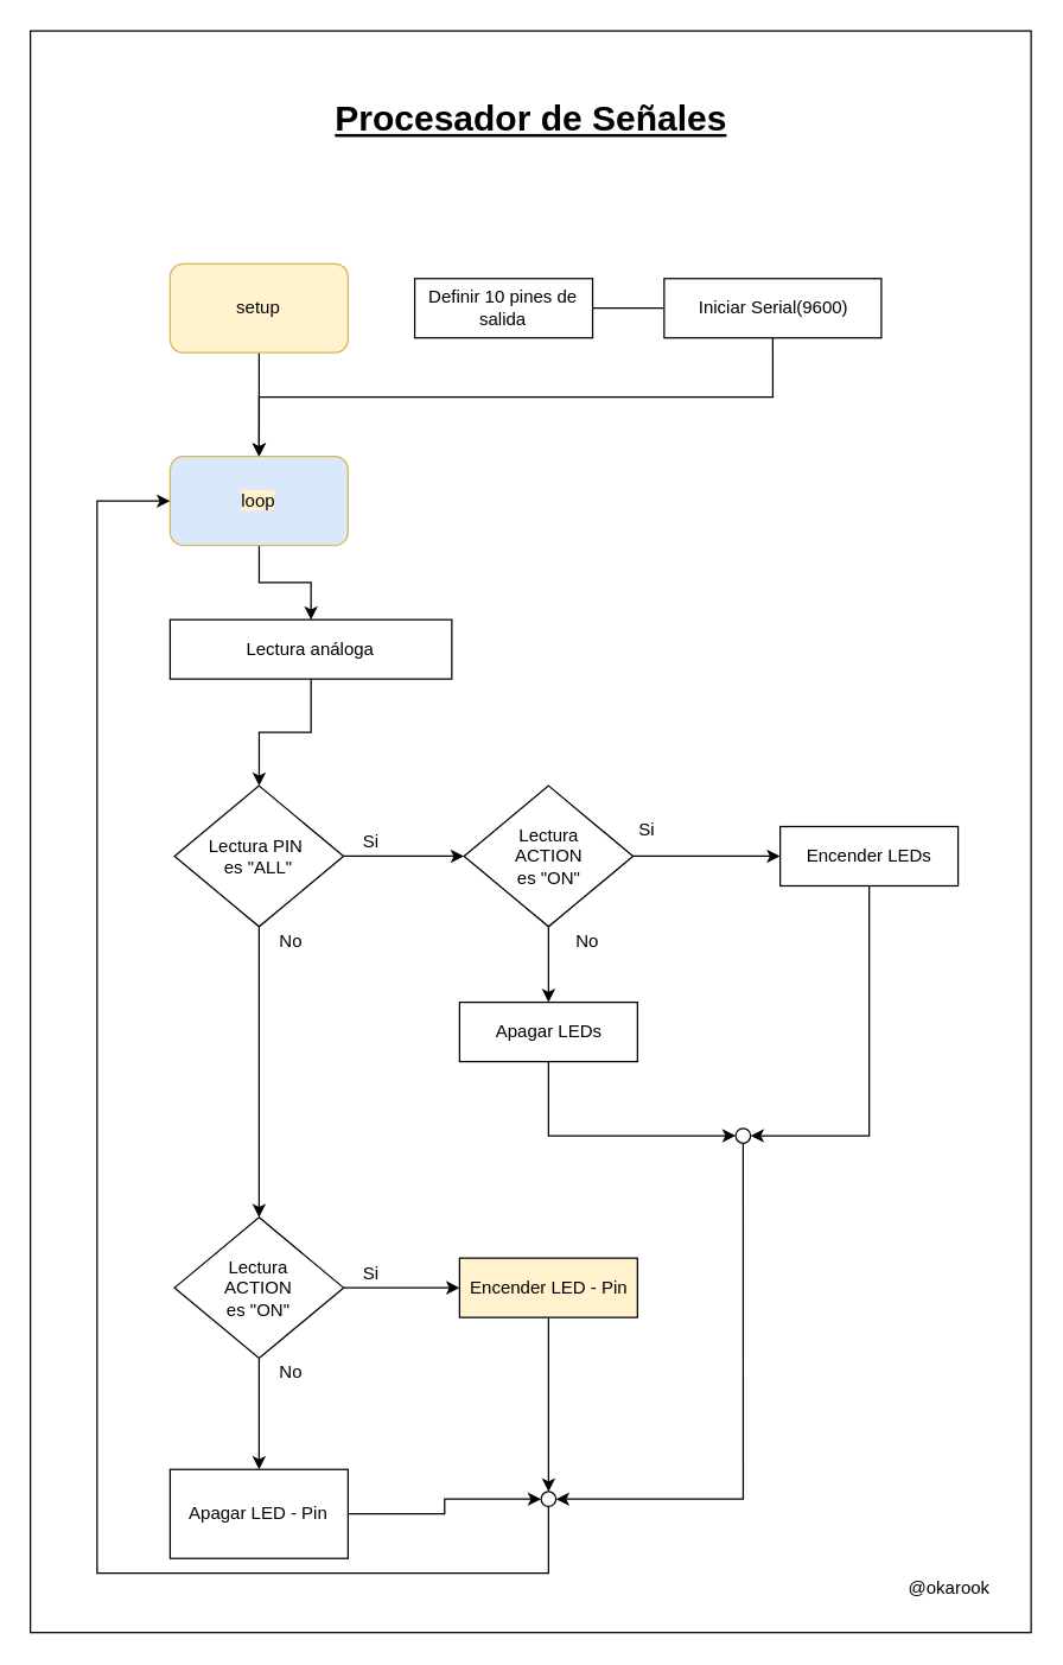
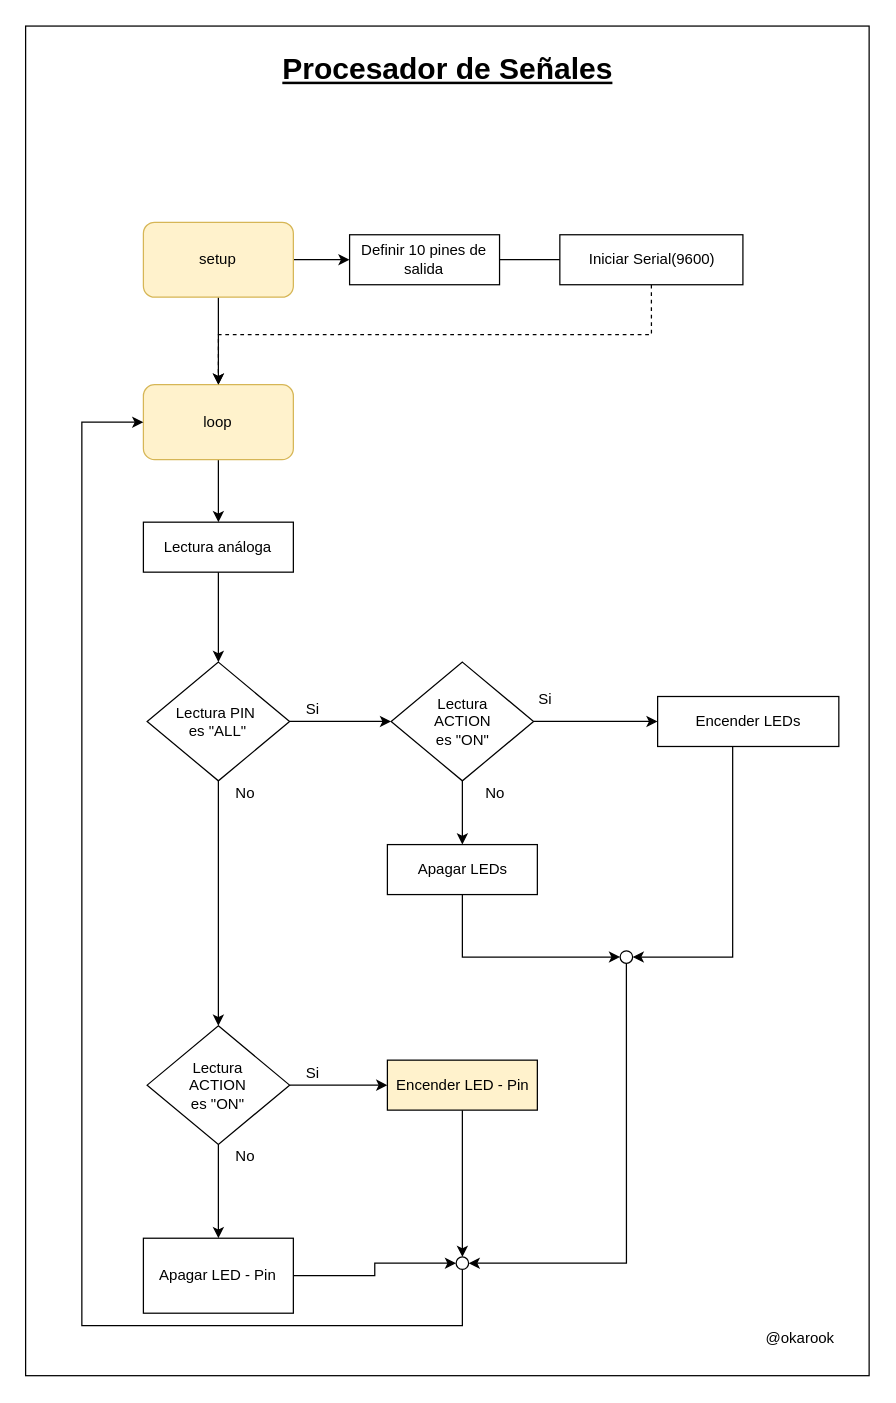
  <mxCell id="0" />
  <mxCell id="1" parent="0" />
  <mxCell id="2" value="" style="rounded=0;whiteSpace=wrap;html=1;" parent="1" vertex="1"><mxGeometry x="20" y="20" width="675" height="1080" as="geometry" /></mxCell>
+ <mxCell id="3" style="edgeStyle=orthogonalEdgeStyle;rounded=0;orthogonalLoop=1;jettySize=auto;html=1;" parent="1" source="5" target="10" edge="1"><mxGeometry relative="1" as="geometry"><mxPoint x="174.25" y="277" as="targetPoint" /></mxGeometry></mxCell>
  <mxCell id="4" style="edgeStyle=orthogonalEdgeStyle;rounded=0;orthogonalLoop=1;jettySize=auto;html=1;entryX=0.5;entryY=0;entryDx=0;entryDy=0;" parent="1" source="5" target="7" edge="1"><mxGeometry relative="1" as="geometry" /></mxCell>
  <mxCell id="5" value="&lt;font color=&quot;#030303&quot;&gt;setup&lt;/font&gt;" style="rounded=1;whiteSpace=wrap;html=1;fillColor=#fff2cc;strokeColor=#d6b656;" parent="1" vertex="1"><mxGeometry x="114.25" y="177" width="120" height="60" as="geometry" /></mxCell>
  <mxCell id="6" style="edgeStyle=orthogonalEdgeStyle;rounded=0;orthogonalLoop=1;jettySize=auto;html=1;entryX=0.5;entryY=0;entryDx=0;entryDy=0;" parent="1" source="7" target="24" edge="1"><mxGeometry relative="1" as="geometry" /></mxCell>
- <mxCell id="7" value="&lt;span style=&quot;background-color: rgb(255 , 242 , 204)&quot;&gt;&lt;font color=&quot;#030303&quot;&gt;loop&lt;/font&gt;&lt;/span&gt;" style="rounded=1;whiteSpace=wrap;html=1;fillColor=#dae8fc;strokeColor=#d6b656;" parent="1" vertex="1"><mxGeometry x="114.25" y="307" width="120" height="60" as="geometry" /></mxCell>
- <mxCell id="8" style="edgeStyle=orthogonalEdgeStyle;rounded=0;orthogonalLoop=1;jettySize=auto;html=1;entryX=0.5;entryY=0;entryDx=0;entryDy=0;exitX=0.5;exitY=1;exitDx=0;exitDy=0;" parent="1" source="11" target="7" edge="1"><mxGeometry relative="1" as="geometry"><mxPoint x="685.75" y="227" as="sourcePoint" /><Array as="points"><mxPoint x="520.75" y="267" /><mxPoint x="174.75" y="267" /></Array></mxGeometry></mxCell>
+ <mxCell id="7" value="&lt;span style=&quot;background-color: rgb(255 , 242 , 204)&quot;&gt;&lt;font color=&quot;#030303&quot;&gt;loop&lt;/font&gt;&lt;/span&gt;" style="rounded=1;whiteSpace=wrap;html=1;fillColor=#fff2cc;strokeColor=#d6b656;" parent="1" vertex="1"><mxGeometry x="114.25" y="307" width="120" height="60" as="geometry" /></mxCell>
+ <mxCell id="8" style="edgeStyle=orthogonalEdgeStyle;rounded=0;orthogonalLoop=1;jettySize=auto;html=1;entryX=0.5;entryY=0;entryDx=0;entryDy=0;exitX=0.5;exitY=1;exitDx=0;exitDy=0;dashed=1;" parent="1" source="11" target="7" edge="1"><mxGeometry relative="1" as="geometry"><mxPoint x="685.75" y="227" as="sourcePoint" /><Array as="points"><mxPoint x="520.75" y="267" /><mxPoint x="174.75" y="267" /></Array></mxGeometry></mxCell>
  <mxCell id="9" value="" style="edgeStyle=orthogonalEdgeStyle;rounded=0;orthogonalLoop=1;jettySize=auto;html=1;endArrow=none;" parent="1" source="10" target="11" edge="1"><mxGeometry relative="1" as="geometry" /></mxCell>
  <mxCell id="10" value="Definir 10 pines de salida" style="rounded=0;whiteSpace=wrap;html=1;" parent="1" vertex="1"><mxGeometry x="279.25" y="187" width="120" height="40" as="geometry" /></mxCell>
  <mxCell id="11" value="Iniciar Serial(9600)" style="rounded=0;whiteSpace=wrap;html=1;" parent="1" vertex="1"><mxGeometry x="447.5" y="187" width="146.5" height="40" as="geometry" /></mxCell>
  <mxCell id="12" value="" style="edgeStyle=orthogonalEdgeStyle;rounded=0;orthogonalLoop=1;jettySize=auto;html=1;" parent="1" edge="1"><mxGeometry relative="1" as="geometry"><mxPoint x="263.5" y="420" as="sourcePoint" /></mxGeometry></mxCell>
- <mxCell id="13" value="&lt;span style=&quot;font-size: 24px&quot;&gt;&lt;b&gt;&lt;u&gt;Procesador de Señales&lt;/u&gt;&lt;/b&gt;&lt;/span&gt;" style="text;html=1;strokeColor=none;fillColor=none;align=center;verticalAlign=middle;whiteSpace=wrap;rounded=0;" parent="1" vertex="1"><mxGeometry x="203.75" y="50" width="307.5" height="60" as="geometry" /></mxCell>
+ <mxCell id="13" value="&lt;span style=&quot;font-size: 24px&quot;&gt;&lt;b&gt;&lt;u&gt;Procesador de Señales&lt;/u&gt;&lt;/b&gt;&lt;/span&gt;" style="text;html=1;strokeColor=none;fillColor=none;align=center;verticalAlign=middle;whiteSpace=wrap;rounded=0;" parent="1" vertex="1"><mxGeometry x="203.75" y="25" width="307.5" height="60" as="geometry" /></mxCell>
  <mxCell id="14" value="@okarook" style="text;html=1;strokeColor=none;fillColor=none;align=center;verticalAlign=middle;whiteSpace=wrap;rounded=0;" parent="1" vertex="1"><mxGeometry x="615" y="1060" width="50" height="20" as="geometry" /></mxCell>
  <mxCell id="15" style="edgeStyle=orthogonalEdgeStyle;rounded=0;orthogonalLoop=1;jettySize=auto;html=1;entryX=0;entryY=0.5;entryDx=0;entryDy=0;" parent="1" edge="1"><mxGeometry relative="1" as="geometry"><mxPoint x="519" y="777.5" as="sourcePoint" /></mxGeometry></mxCell>
  <mxCell id="16" style="edgeStyle=orthogonalEdgeStyle;rounded=0;orthogonalLoop=1;jettySize=auto;html=1;entryX=0;entryY=0.5;entryDx=0;entryDy=0;" parent="1" edge="1"><mxGeometry relative="1" as="geometry"><mxPoint x="355" y="777.5" as="sourcePoint" /></mxGeometry></mxCell>
  <mxCell id="17" style="edgeStyle=orthogonalEdgeStyle;rounded=0;orthogonalLoop=1;jettySize=auto;html=1;entryX=0.5;entryY=0;entryDx=0;entryDy=0;exitX=0.5;exitY=1;exitDx=0;exitDy=0;" parent="1" target="31" edge="1"><mxGeometry relative="1" as="geometry"><mxPoint x="174.25" y="619" as="targetPoint" /><mxPoint x="174.25" y="547" as="sourcePoint" /></mxGeometry></mxCell>
  <mxCell id="18" style="edgeStyle=orthogonalEdgeStyle;rounded=0;orthogonalLoop=1;jettySize=auto;html=1;" parent="1" edge="1"><mxGeometry relative="1" as="geometry"><mxPoint x="196" y="849.5" as="sourcePoint" /></mxGeometry></mxCell>
  <mxCell id="19" style="edgeStyle=orthogonalEdgeStyle;rounded=0;orthogonalLoop=1;jettySize=auto;html=1;entryX=0;entryY=0.5;entryDx=0;entryDy=0;" parent="1" edge="1"><mxGeometry relative="1" as="geometry"><mxPoint x="545" y="849.5" as="sourcePoint" /></mxGeometry></mxCell>
  <mxCell id="20" style="edgeStyle=orthogonalEdgeStyle;rounded=0;orthogonalLoop=1;jettySize=auto;html=1;entryX=0;entryY=0.5;entryDx=0;entryDy=0;" parent="1" edge="1"><mxGeometry relative="1" as="geometry"><mxPoint x="254.5" y="1009.5" as="targetPoint" /></mxGeometry></mxCell>
  <mxCell id="21" style="edgeStyle=orthogonalEdgeStyle;rounded=0;orthogonalLoop=1;jettySize=auto;html=1;entryX=0;entryY=0.5;entryDx=0;entryDy=0;" parent="1" edge="1"><mxGeometry relative="1" as="geometry"><mxPoint x="425" y="1009.5" as="targetPoint" /></mxGeometry></mxCell>
  <mxCell id="22" style="edgeStyle=orthogonalEdgeStyle;rounded=0;orthogonalLoop=1;jettySize=auto;html=1;entryX=0;entryY=0.5;entryDx=0;entryDy=0;exitX=0.5;exitY=1;exitDx=0;exitDy=0;" parent="1" source="50" target="7" edge="1"><mxGeometry relative="1" as="geometry"><Array as="points"><mxPoint x="370" y="1060" /><mxPoint x="65" y="1060" /><mxPoint x="65" y="337" /></Array><mxPoint x="114.25" y="800" as="sourcePoint" /></mxGeometry></mxCell>
  <mxCell id="23" style="edgeStyle=orthogonalEdgeStyle;rounded=0;orthogonalLoop=1;jettySize=auto;html=1;" edge="1" parent="1" source="24" target="31"><mxGeometry relative="1" as="geometry" /></mxCell>
- <mxCell id="24" value="Lectura análoga" style="whiteSpace=wrap;html=1;rounded=0;" parent="1" vertex="1"><mxGeometry x="114.25" y="417" width="190" height="40" as="geometry" /></mxCell>
+ <mxCell id="24" value="Lectura análoga" style="whiteSpace=wrap;html=1;rounded=0;" parent="1" vertex="1"><mxGeometry x="114.25" y="417" width="120" height="40" as="geometry" /></mxCell>
  <mxCell id="25" style="edgeStyle=orthogonalEdgeStyle;rounded=0;orthogonalLoop=1;jettySize=auto;html=1;entryX=0;entryY=0.5;entryDx=0;entryDy=0;" edge="1" parent="1" source="26" target="28"><mxGeometry relative="1" as="geometry"><Array as="points"><mxPoint x="369.75" y="765" /></Array></mxGeometry></mxCell>
  <mxCell id="26" value="Apagar LEDs" style="whiteSpace=wrap;html=1;rounded=0;" parent="1" vertex="1"><mxGeometry x="309.5" y="675" width="120" height="40" as="geometry" /></mxCell>
  <mxCell id="27" style="edgeStyle=orthogonalEdgeStyle;rounded=0;orthogonalLoop=1;jettySize=auto;html=1;entryX=1;entryY=0.5;entryDx=0;entryDy=0;" edge="1" parent="1" source="28" target="50"><mxGeometry relative="1" as="geometry"><Array as="points"><mxPoint x="500.75" y="1010" /></Array></mxGeometry></mxCell>
  <mxCell id="28" value="" style="ellipse;whiteSpace=wrap;html=1;aspect=fixed;" parent="1" vertex="1"><mxGeometry x="495.75" y="760" width="10" height="10" as="geometry" /></mxCell>
  <mxCell id="29" value="" style="edgeStyle=orthogonalEdgeStyle;rounded=0;orthogonalLoop=1;jettySize=auto;html=1;entryX=0;entryY=0.5;entryDx=0;entryDy=0;" edge="1" parent="1" source="31" target="36"><mxGeometry relative="1" as="geometry"><mxPoint x="306.75" y="576.5" as="targetPoint" /></mxGeometry></mxCell>
  <mxCell id="30" style="edgeStyle=orthogonalEdgeStyle;rounded=0;orthogonalLoop=1;jettySize=auto;html=1;entryX=0.5;entryY=0;entryDx=0;entryDy=0;" edge="1" parent="1" source="31" target="45"><mxGeometry relative="1" as="geometry" /></mxCell>
  <mxCell id="31" value="Lectura PIN&amp;nbsp;&lt;br&gt;es &quot;ALL&quot;" style="rhombus;whiteSpace=wrap;html=1;" vertex="1" parent="1"><mxGeometry x="117.25" y="529" width="114" height="95" as="geometry" /></mxCell>
  <mxCell id="32" value="Si" style="text;html=1;strokeColor=none;fillColor=none;align=center;verticalAlign=middle;whiteSpace=wrap;rounded=0;" vertex="1" parent="1"><mxGeometry x="229.75" y="556.5" width="40" height="20" as="geometry" /></mxCell>
  <mxCell id="33" value="No" style="text;html=1;strokeColor=none;fillColor=none;align=center;verticalAlign=middle;whiteSpace=wrap;rounded=0;" vertex="1" parent="1"><mxGeometry x="175.75" y="624" width="40" height="20" as="geometry" /></mxCell>
  <mxCell id="34" style="edgeStyle=orthogonalEdgeStyle;rounded=0;orthogonalLoop=1;jettySize=auto;html=1;entryX=0;entryY=0.5;entryDx=0;entryDy=0;" edge="1" parent="1" source="36" target="40"><mxGeometry relative="1" as="geometry" /></mxCell>
  <mxCell id="35" style="edgeStyle=orthogonalEdgeStyle;rounded=0;orthogonalLoop=1;jettySize=auto;html=1;entryX=0.5;entryY=0;entryDx=0;entryDy=0;" edge="1" parent="1" source="36" target="26"><mxGeometry relative="1" as="geometry" /></mxCell>
  <mxCell id="36" value="Lectura&lt;br&gt;ACTION&lt;br&gt;es &quot;ON&quot;" style="rhombus;whiteSpace=wrap;html=1;" vertex="1" parent="1"><mxGeometry x="312.5" y="529" width="114" height="95" as="geometry" /></mxCell>
  <mxCell id="37" value="Si" style="text;html=1;strokeColor=none;fillColor=none;align=center;verticalAlign=middle;whiteSpace=wrap;rounded=0;" vertex="1" parent="1"><mxGeometry x="415.75" y="549" width="40" height="20" as="geometry" /></mxCell>
  <mxCell id="38" value="No" style="text;html=1;strokeColor=none;fillColor=none;align=center;verticalAlign=middle;whiteSpace=wrap;rounded=0;" vertex="1" parent="1"><mxGeometry x="375.75" y="624" width="40" height="20" as="geometry" /></mxCell>
  <mxCell id="39" style="edgeStyle=orthogonalEdgeStyle;rounded=0;orthogonalLoop=1;jettySize=auto;html=1;entryX=1;entryY=0.5;entryDx=0;entryDy=0;" edge="1" parent="1" source="40" target="28"><mxGeometry relative="1" as="geometry"><Array as="points"><mxPoint x="585.75" y="765" /></Array></mxGeometry></mxCell>
- <mxCell id="40" value="Encender LEDs" style="whiteSpace=wrap;html=1;rounded=0;" vertex="1" parent="1"><mxGeometry x="525.75" y="556.5" width="120" height="40" as="geometry" /></mxCell>
+ <mxCell id="40" value="Encender LEDs" style="whiteSpace=wrap;html=1;rounded=0;" vertex="1" parent="1"><mxGeometry x="525.75" y="556.5" width="145" height="40" as="geometry" /></mxCell>
  <mxCell id="41" style="edgeStyle=orthogonalEdgeStyle;rounded=0;orthogonalLoop=1;jettySize=auto;html=1;entryX=0;entryY=0.5;entryDx=0;entryDy=0;" edge="1" parent="1" source="42" target="50"><mxGeometry relative="1" as="geometry" /></mxCell>
  <mxCell id="42" value="Apagar LED - Pin" style="whiteSpace=wrap;html=1;rounded=0;" vertex="1" parent="1"><mxGeometry x="114.25" y="990" width="120" height="60" as="geometry" /></mxCell>
  <mxCell id="43" style="edgeStyle=orthogonalEdgeStyle;rounded=0;orthogonalLoop=1;jettySize=auto;html=1;entryX=0.5;entryY=0;entryDx=0;entryDy=0;" edge="1" parent="1" source="45" target="42"><mxGeometry relative="1" as="geometry" /></mxCell>
  <mxCell id="44" style="edgeStyle=orthogonalEdgeStyle;rounded=0;orthogonalLoop=1;jettySize=auto;html=1;entryX=0;entryY=0.5;entryDx=0;entryDy=0;" edge="1" parent="1" source="45" target="49"><mxGeometry relative="1" as="geometry" /></mxCell>
  <mxCell id="45" value="Lectura&lt;br&gt;ACTION&lt;br&gt;es &quot;ON&quot;" style="rhombus;whiteSpace=wrap;html=1;" vertex="1" parent="1"><mxGeometry x="117.25" y="820" width="114" height="95" as="geometry" /></mxCell>
  <mxCell id="46" value="Si" style="text;html=1;strokeColor=none;fillColor=none;align=center;verticalAlign=middle;whiteSpace=wrap;rounded=0;" vertex="1" parent="1"><mxGeometry x="229.75" y="847.5" width="40" height="20" as="geometry" /></mxCell>
  <mxCell id="47" value="No" style="text;html=1;strokeColor=none;fillColor=none;align=center;verticalAlign=middle;whiteSpace=wrap;rounded=0;" vertex="1" parent="1"><mxGeometry x="175.75" y="915" width="40" height="20" as="geometry" /></mxCell>
  <mxCell id="48" style="edgeStyle=orthogonalEdgeStyle;rounded=0;orthogonalLoop=1;jettySize=auto;html=1;entryX=0.5;entryY=0;entryDx=0;entryDy=0;" edge="1" parent="1" source="49" target="50"><mxGeometry relative="1" as="geometry" /></mxCell>
  <mxCell id="49" value="Encender LED - Pin" style="whiteSpace=wrap;html=1;rounded=0;fillColor=#fff2cc;" vertex="1" parent="1"><mxGeometry x="309.5" y="847.5" width="120" height="40" as="geometry" /></mxCell>
  <mxCell id="50" value="" style="ellipse;whiteSpace=wrap;html=1;aspect=fixed;" vertex="1" parent="1"><mxGeometry x="364.5" y="1005" width="10" height="10" as="geometry" /></mxCell>
